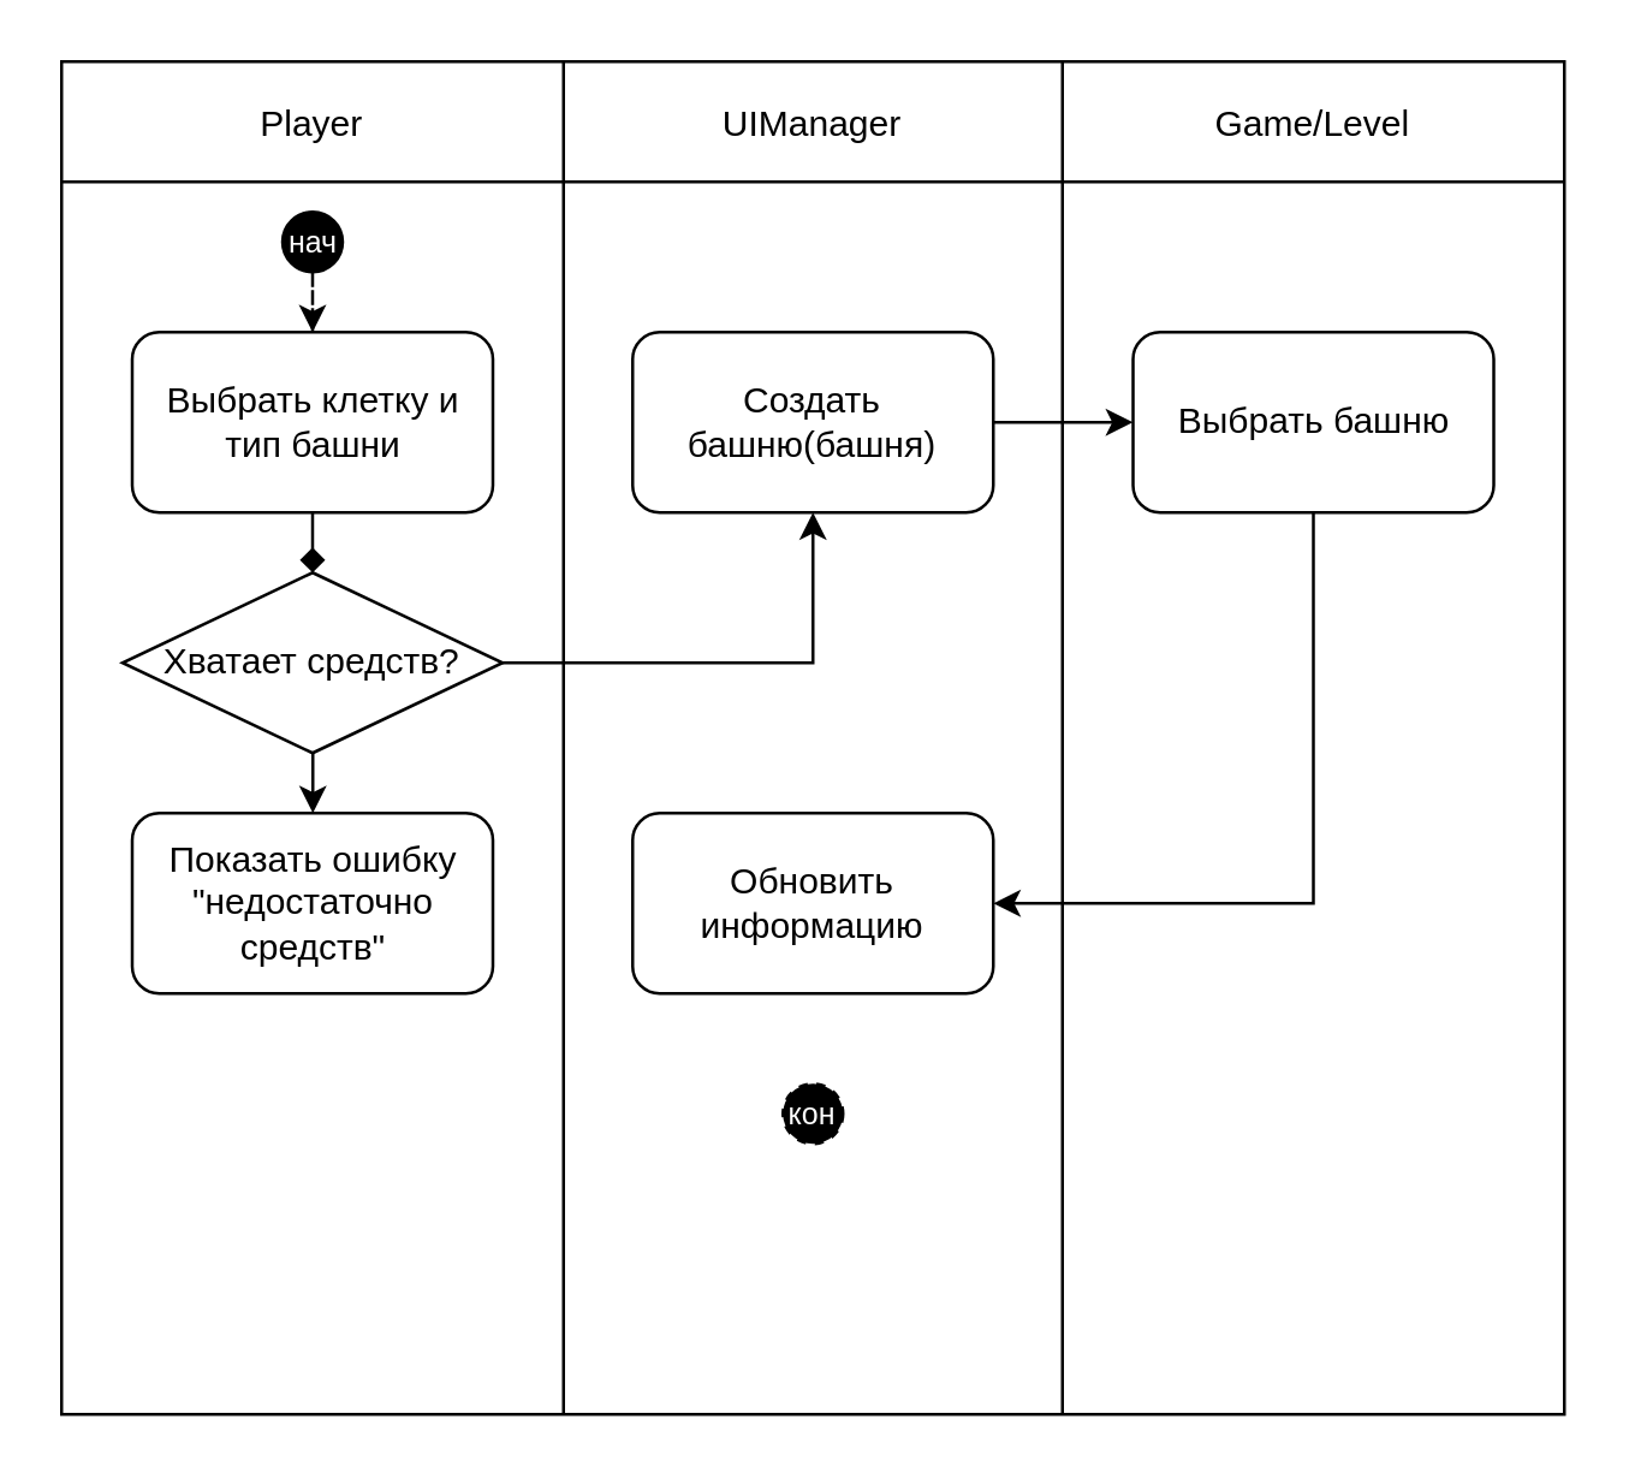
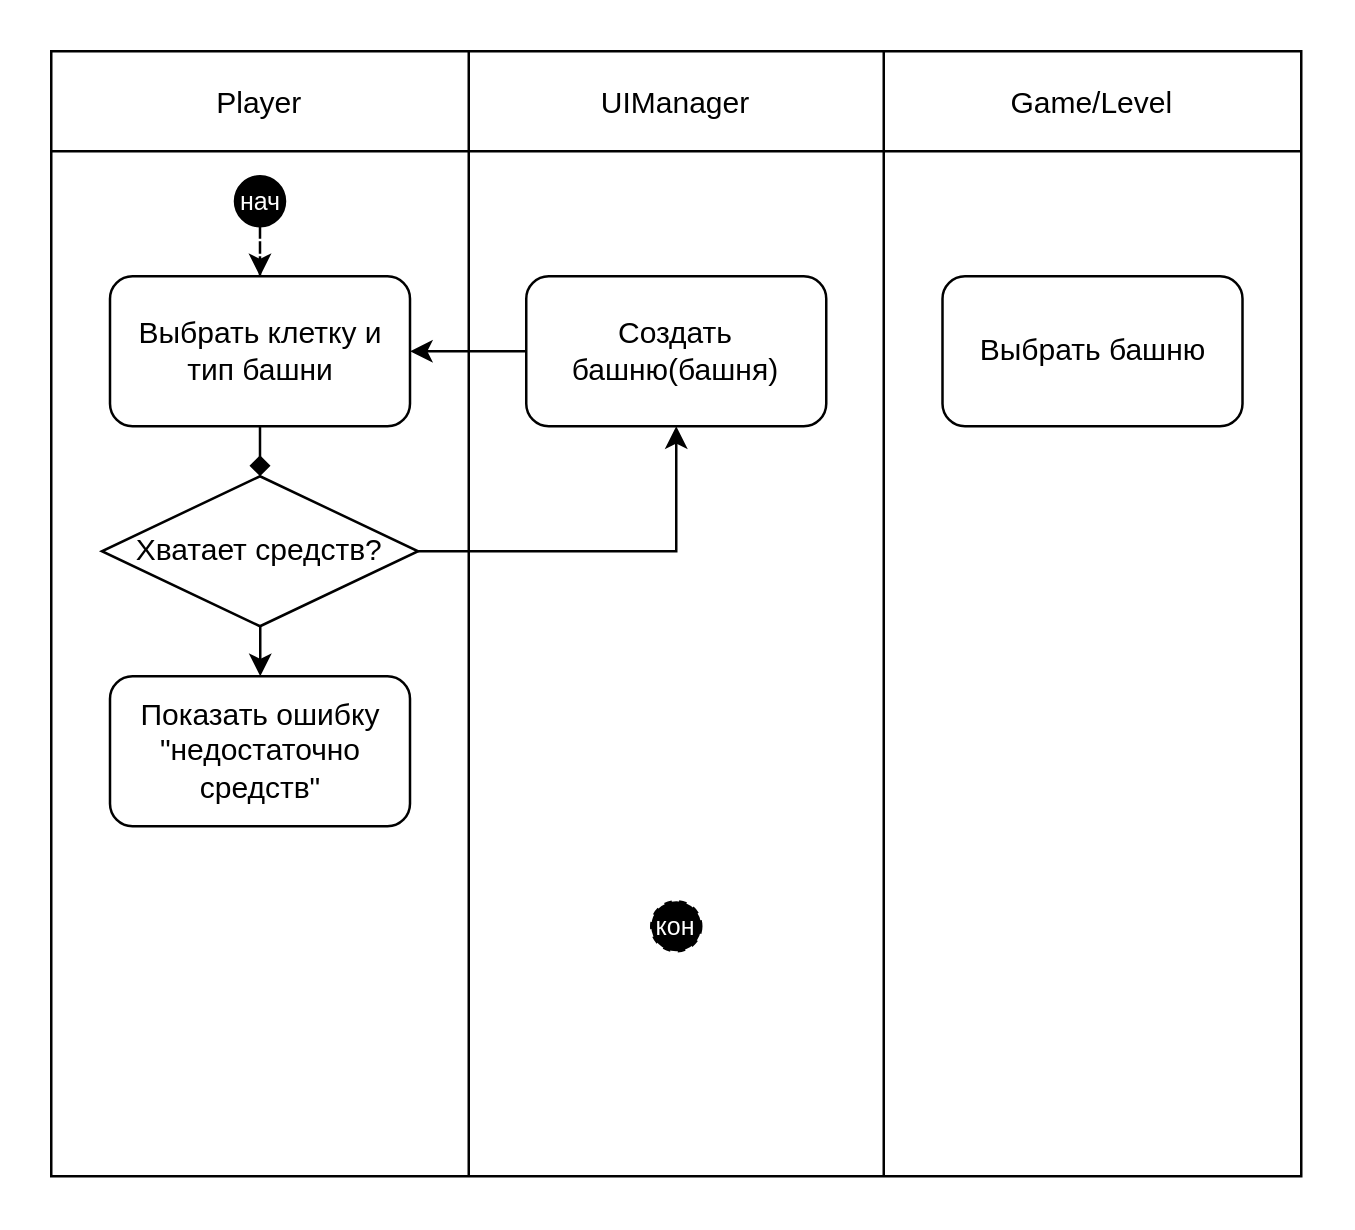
  <mxCell id="0" />
  <mxCell id="1" parent="0" />
  <mxCell id="2" value="" style="shape=table;childLayout=tableLayout;startSize=0;fillColor=none;collapsible=0;recursiveResize=0;expand=0;" vertex="1" parent="1"><mxGeometry x="20" y="20" width="500" height="450" as="geometry" /></mxCell>
  <mxCell id="3" value="" style="shape=tableRow;horizontal=0;swimlaneHead=0;swimlaneBody=0;top=0;left=0;strokeColor=inherit;bottom=0;right=0;dropTarget=0;fontStyle=0;fillColor=none;points=[[0,0.5],[1,0.5]];portConstraint=eastwest;startSize=0;collapsible=0;recursiveResize=0;expand=0;" vertex="1" parent="2"><mxGeometry width="500" height="450" as="geometry" /></mxCell>
  <mxCell id="4" value="Player" style="swimlane;swimlaneHead=0;swimlaneBody=0;fontStyle=0;strokeColor=inherit;connectable=0;fillColor=none;startSize=40;collapsible=0;recursiveResize=0;expand=0;" vertex="1" parent="3"><mxGeometry width="167" height="450" as="geometry"><mxRectangle width="167" height="450" as="alternateBounds" /></mxGeometry></mxCell>
  <mxCell id="5" value="" style="edgeStyle=orthogonalEdgeStyle;rounded=0;orthogonalLoop=1;jettySize=auto;html=1;entryX=0.5;entryY=0;entryDx=0;entryDy=0;dashed=1;" edge="1" parent="4" source="6" target="8"><mxGeometry relative="1" as="geometry" /></mxCell>
  <mxCell id="6" value="&lt;font style=&quot;color: rgb(255, 255, 255); font-size: 10px;&quot;&gt;нач&lt;/font&gt;" style="ellipse;whiteSpace=wrap;html=1;aspect=fixed;fillColor=#000000;" vertex="1" parent="4"><mxGeometry x="73.5" y="50" width="20" height="20" as="geometry" /></mxCell>
  <mxCell id="7" value="" style="edgeStyle=orthogonalEdgeStyle;rounded=0;orthogonalLoop=1;jettySize=auto;html=1;endArrow=diamond;" edge="1" parent="4" source="8" target="10"><mxGeometry relative="1" as="geometry" /></mxCell>
  <mxCell id="8" value="Выбрать клетку и тип башни" style="rounded=1;whiteSpace=wrap;html=1;" vertex="1" parent="4"><mxGeometry x="23.5" y="90" width="120" height="60" as="geometry" /></mxCell>
  <mxCell id="9" value="" style="edgeStyle=orthogonalEdgeStyle;rounded=0;orthogonalLoop=1;jettySize=auto;html=1;" edge="1" parent="4" source="10" target="11"><mxGeometry relative="1" as="geometry" /></mxCell>
  <mxCell id="10" value="Хватает средств?" style="rhombus;whiteSpace=wrap;html=1;" vertex="1" parent="4"><mxGeometry x="20.25" y="170" width="126.5" height="60" as="geometry" /></mxCell>
  <mxCell id="11" value="Показать ошибку &quot;недостаточно средств&quot;" style="rounded=1;whiteSpace=wrap;html=1;" vertex="1" parent="4"><mxGeometry x="23.5" y="250" width="120" height="60" as="geometry" /></mxCell>
  <mxCell id="12" value="UIManager" style="swimlane;swimlaneHead=0;swimlaneBody=0;fontStyle=0;strokeColor=inherit;connectable=0;fillColor=none;startSize=40;collapsible=0;recursiveResize=0;expand=0;" vertex="1" parent="3"><mxGeometry x="167" width="166" height="450" as="geometry"><mxRectangle width="166" height="450" as="alternateBounds" /></mxGeometry></mxCell>
  <mxCell id="13" value="Создать башню(башня)" style="rounded=1;whiteSpace=wrap;html=1;" vertex="1" parent="12"><mxGeometry x="23" y="90" width="120" height="60" as="geometry" /></mxCell>
- <mxCell id="14" value="Обновить информацию" style="whiteSpace=wrap;html=1;rounded=1;" vertex="1" parent="12"><mxGeometry x="23" y="250" width="120" height="60" as="geometry" /></mxCell>
  <mxCell id="15" value="&lt;font style=&quot;color: rgb(255, 255, 255); font-size: 10px;&quot;&gt;кон&lt;/font&gt;" style="ellipse;whiteSpace=wrap;html=1;aspect=fixed;fillColor=#000000;dashed=1;" vertex="1" parent="12"><mxGeometry x="73" y="340" width="20" height="20" as="geometry" /></mxCell>
  <mxCell id="16" value="Game/Level" style="swimlane;swimlaneHead=0;swimlaneBody=0;fontStyle=0;strokeColor=inherit;connectable=0;fillColor=none;startSize=40;collapsible=0;recursiveResize=0;expand=0;" vertex="1" parent="3"><mxGeometry x="333" width="167" height="450" as="geometry"><mxRectangle width="167" height="450" as="alternateBounds" /></mxGeometry></mxCell>
  <mxCell id="17" value="Выбрать башню" style="whiteSpace=wrap;html=1;rounded=1;" vertex="1" parent="16"><mxGeometry x="23.5" y="90" width="120" height="60" as="geometry" /></mxCell>
  <mxCell id="18" value="" style="edgeStyle=orthogonalEdgeStyle;rounded=0;orthogonalLoop=1;jettySize=auto;html=1;" edge="1" parent="3" source="10" target="13"><mxGeometry relative="1" as="geometry" /></mxCell>
- <mxCell id="19" value="" style="edgeStyle=orthogonalEdgeStyle;rounded=0;orthogonalLoop=1;jettySize=auto;html=1;" edge="1" parent="3" source="13" target="17"><mxGeometry relative="1" as="geometry" /></mxCell>
- <mxCell id="20" value="" style="edgeStyle=orthogonalEdgeStyle;rounded=0;orthogonalLoop=1;jettySize=auto;html=1;" edge="1" parent="3" source="17" target="14"><mxGeometry relative="1" as="geometry"><Array as="points"><mxPoint x="417" y="280" /></Array></mxGeometry></mxCell>
+ <mxCell id="19" value="" style="edgeStyle=orthogonalEdgeStyle;rounded=0;orthogonalLoop=1;jettySize=auto;html=1;" edge="1" parent="3" source="13" target="8"><mxGeometry relative="1" as="geometry" /></mxCell>
